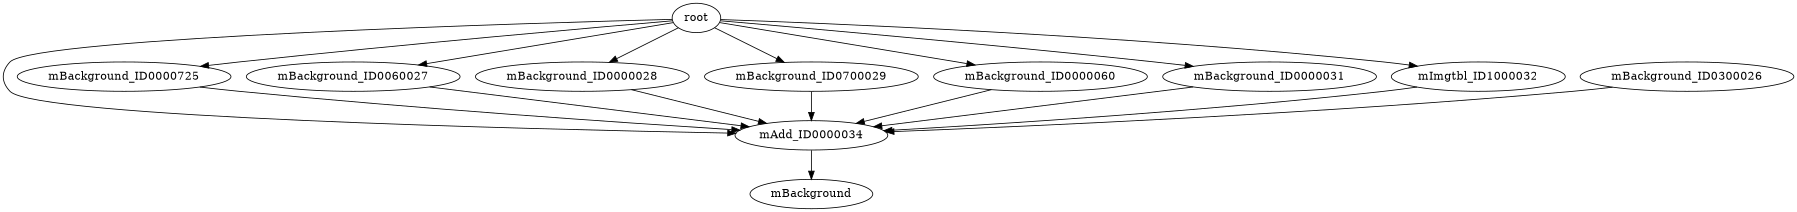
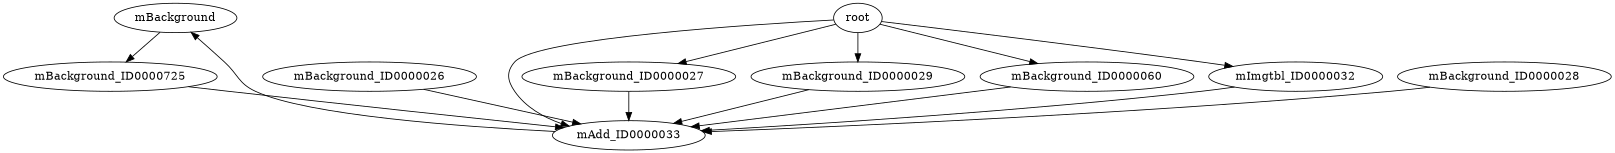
  strict digraph {
    n1 [label=mBackground]
-   mAdd_ID0000033 [label=mAdd_ID0000034]
+   mAdd_ID0000033
    n3 [label=mBackground_ID0000725]
-   mBackground_ID0000026 [label=mBackground_ID0300026]
-   mBackground_ID0000027 [label=mBackground_ID0060027]
+   mBackground_ID0000026
+   mBackground_ID0000027
    mBackground_ID0000028
-   mBackground_ID0000029 [label=mBackground_ID0700029]
+   mBackground_ID0000029
    n8 [label=mBackground_ID0000060]
-   mBackground_ID0000031
-   mImgtbl_ID0000032 [label=mImgtbl_ID1000032]
+   mImgtbl_ID0000032
    root
    mAdd_ID0000033 -> n1
    n3 -> mAdd_ID0000033
    mBackground_ID0000026 -> mAdd_ID0000033
    mBackground_ID0000027 -> mAdd_ID0000033
    mBackground_ID0000028 -> mAdd_ID0000033
    mBackground_ID0000029 -> mAdd_ID0000033
    n8 -> mAdd_ID0000033
-   mBackground_ID0000031 -> mAdd_ID0000033
    mImgtbl_ID0000032 -> mAdd_ID0000033
    root -> mAdd_ID0000033
-   root -> n3
+   n1 -> n3
    root -> mBackground_ID0000027
-   root -> mBackground_ID0000028
    root -> mBackground_ID0000029
    root -> n8
-   root -> mBackground_ID0000031
    root -> mImgtbl_ID0000032
  }
